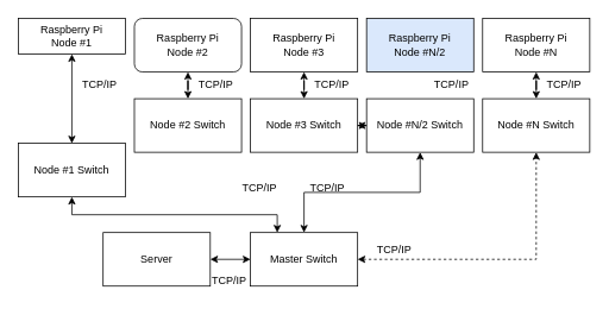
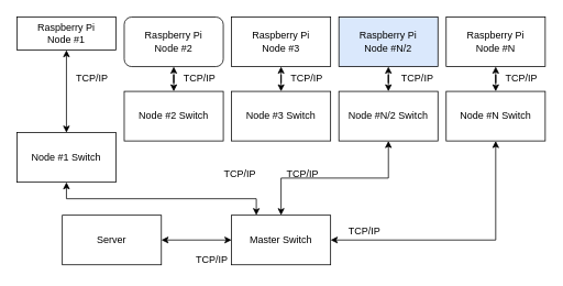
  <mxCell id="0" />
  <mxCell id="1" parent="0" />
  <mxCell id="2" value="&lt;div&gt;Raspberry Pi&lt;/div&gt;&lt;div&gt;Node #1&lt;br&gt;&lt;/div&gt;" style="rounded=0;whiteSpace=wrap;html=1;" vertex="1" parent="1"><mxGeometry x="20" y="20" width="120" height="40" as="geometry" /></mxCell>
  <mxCell id="3" value="&lt;div&gt;Raspberry Pi&lt;/div&gt;&lt;div&gt;Node #N&lt;br&gt;&lt;/div&gt;" style="rounded=0;whiteSpace=wrap;html=1;" vertex="1" parent="1"><mxGeometry x="540" y="20" width="120" height="60" as="geometry" /></mxCell>
  <mxCell id="4" value="&lt;div&gt;Raspberry Pi&lt;/div&gt;&lt;div&gt;Node #N/2&lt;/div&gt;" style="rounded=0;whiteSpace=wrap;html=1;fillColor=#dae8fc;" vertex="1" parent="1"><mxGeometry x="410" y="20" width="120" height="60" as="geometry" /></mxCell>
  <mxCell id="5" value="&lt;div&gt;Raspberry Pi&lt;/div&gt;&lt;div&gt;Node #3&lt;/div&gt;" style="rounded=0;whiteSpace=wrap;html=1;" vertex="1" parent="1"><mxGeometry x="280" y="20" width="120" height="60" as="geometry" /></mxCell>
  <mxCell id="6" style="edgeStyle=orthogonalEdgeStyle;rounded=0;orthogonalLoop=1;jettySize=auto;html=1;entryX=0.5;entryY=0;entryDx=0;entryDy=0;jumpStyle=none;startArrow=classic;startFill=1;" edge="1" parent="1" source="7" target="15"><mxGeometry relative="1" as="geometry" /></mxCell>
  <mxCell id="7" value="&lt;div&gt;Raspberry Pi&lt;/div&gt;&lt;div&gt;Node #2&lt;/div&gt;" style="whiteSpace=wrap;html=1;rounded=1;" vertex="1" parent="1"><mxGeometry x="150" y="20" width="120" height="60" as="geometry" /></mxCell>
  <mxCell id="8" value="Node #1 Switch" style="rounded=0;whiteSpace=wrap;html=1;" vertex="1" parent="1"><mxGeometry x="20" y="160" width="120" height="60" as="geometry" /></mxCell>
  <mxCell id="9" style="edgeStyle=orthogonalEdgeStyle;rounded=0;jumpStyle=none;orthogonalLoop=1;jettySize=auto;html=1;entryX=0.5;entryY=1;entryDx=0;entryDy=0;startArrow=classic;startFill=1;" edge="1" parent="1" source="10" target="3"><mxGeometry relative="1" as="geometry" /></mxCell>
  <mxCell id="10" value="Node #N Switch" style="rounded=0;whiteSpace=wrap;html=1;" vertex="1" parent="1"><mxGeometry x="540" y="110" width="120" height="60" as="geometry" /></mxCell>
- <mxCell id="11" style="edgeStyle=orthogonalEdgeStyle;rounded=0;jumpStyle=none;orthogonalLoop=1;jettySize=auto;html=1;startArrow=classic;startFill=1;" edge="1" parent="1" source="12" target="14"><mxGeometry relative="1" as="geometry" /></mxCell>
+ <mxCell id="11" style="edgeStyle=orthogonalEdgeStyle;rounded=0;jumpStyle=none;orthogonalLoop=1;jettySize=auto;html=1;entryX=0.5;entryY=1;entryDx=0;entryDy=0;startArrow=classic;startFill=1;" edge="1" parent="1" source="12" target="4"><mxGeometry relative="1" as="geometry" /></mxCell>
  <mxCell id="12" value="Node #N/2 Switch" style="rounded=0;whiteSpace=wrap;html=1;" vertex="1" parent="1"><mxGeometry x="410" y="110" width="120" height="60" as="geometry" /></mxCell>
  <mxCell id="13" style="edgeStyle=orthogonalEdgeStyle;rounded=0;jumpStyle=none;orthogonalLoop=1;jettySize=auto;html=1;entryX=0.5;entryY=1;entryDx=0;entryDy=0;startArrow=classic;startFill=1;" edge="1" parent="1" source="14" target="5"><mxGeometry relative="1" as="geometry" /></mxCell>
  <mxCell id="14" value="Node #3 Switch" style="rounded=0;whiteSpace=wrap;html=1;" vertex="1" parent="1"><mxGeometry x="280" y="110" width="120" height="60" as="geometry" /></mxCell>
  <mxCell id="15" value="Node #2 Switch" style="rounded=0;whiteSpace=wrap;html=1;" vertex="1" parent="1"><mxGeometry x="150" y="110" width="120" height="60" as="geometry" /></mxCell>
  <mxCell id="16" style="edgeStyle=orthogonalEdgeStyle;rounded=0;jumpStyle=none;orthogonalLoop=1;jettySize=auto;html=1;exitX=0.25;exitY=0;exitDx=0;exitDy=0;entryX=0.5;entryY=1;entryDx=0;entryDy=0;startArrow=classic;startFill=1;" edge="1" parent="1" source="20" target="8"><mxGeometry relative="1" as="geometry" /></mxCell>
  <mxCell id="17" style="edgeStyle=orthogonalEdgeStyle;rounded=0;jumpStyle=none;orthogonalLoop=1;jettySize=auto;html=1;exitX=0.5;exitY=0;exitDx=0;exitDy=0;entryX=0.5;entryY=1;entryDx=0;entryDy=0;startArrow=classic;startFill=1;" edge="1" parent="1" source="20" target="12"><mxGeometry relative="1" as="geometry" /></mxCell>
- <mxCell id="18" style="edgeStyle=orthogonalEdgeStyle;rounded=0;jumpStyle=none;orthogonalLoop=1;jettySize=auto;html=1;exitX=1;exitY=0.5;exitDx=0;exitDy=0;startArrow=classic;startFill=1;entryX=0.5;entryY=1;entryDx=0;entryDy=0;dashed=1;" edge="1" parent="1" source="20" target="10"><mxGeometry relative="1" as="geometry"><Array as="points"><mxPoint x="600" y="290" /></Array></mxGeometry></mxCell>
+ <mxCell id="18" style="edgeStyle=orthogonalEdgeStyle;rounded=0;jumpStyle=none;orthogonalLoop=1;jettySize=auto;html=1;exitX=1;exitY=0.5;exitDx=0;exitDy=0;startArrow=classic;startFill=1;entryX=0.5;entryY=1;entryDx=0;entryDy=0;" edge="1" parent="1" source="20" target="10"><mxGeometry relative="1" as="geometry"><Array as="points"><mxPoint x="600" y="290" /></Array></mxGeometry></mxCell>
  <mxCell id="19" style="edgeStyle=orthogonalEdgeStyle;rounded=0;jumpStyle=none;orthogonalLoop=1;jettySize=auto;html=1;exitX=0;exitY=0.5;exitDx=0;exitDy=0;entryX=1;entryY=0.5;entryDx=0;entryDy=0;startArrow=classic;startFill=1;" edge="1" parent="1" source="20" target="21"><mxGeometry relative="1" as="geometry" /></mxCell>
  <mxCell id="20" value="Master Switch" style="rounded=0;whiteSpace=wrap;html=1;" vertex="1" parent="1"><mxGeometry x="280" y="260" width="120" height="60" as="geometry" /></mxCell>
- <mxCell id="21" value="Server" style="rounded=0;whiteSpace=wrap;html=1;" vertex="1" parent="1"><mxGeometry x="115" y="260" width="120" height="60" as="geometry" /></mxCell>
+ <mxCell id="21" value="Server" style="rounded=0;whiteSpace=wrap;html=1;" vertex="1" parent="1"><mxGeometry x="75" y="260" width="120" height="60" as="geometry" /></mxCell>
  <mxCell id="22" value="" style="endArrow=classic;startArrow=classic;html=1;entryX=0.5;entryY=1;entryDx=0;entryDy=0;exitX=0.5;exitY=0;exitDx=0;exitDy=0;" edge="1" parent="1" source="8" target="2"><mxGeometry width="50" height="50" relative="1" as="geometry"><mxPoint x="20" y="410" as="sourcePoint" /><mxPoint x="70" y="360" as="targetPoint" /></mxGeometry></mxCell>
  <mxCell id="23" value="TCP/IP" style="text;html=1;resizable=0;points=[];autosize=1;align=left;verticalAlign=top;spacingTop=-4;" vertex="1" parent="1"><mxGeometry x="90" y="85" width="50" height="20" as="geometry" /></mxCell>
  <mxCell id="24" value="TCP/IP" style="text;html=1;resizable=0;points=[];autosize=1;align=left;verticalAlign=top;spacingTop=-4;" vertex="1" parent="1"><mxGeometry x="610" y="85" width="50" height="20" as="geometry" /></mxCell>
  <mxCell id="25" value="TCP/IP" style="text;html=1;resizable=0;points=[];autosize=1;align=left;verticalAlign=top;spacingTop=-4;" vertex="1" parent="1"><mxGeometry x="484" y="85" width="50" height="20" as="geometry" /></mxCell>
  <mxCell id="26" value="TCP/IP" style="text;html=1;resizable=0;points=[];autosize=1;align=left;verticalAlign=top;spacingTop=-4;" vertex="1" parent="1"><mxGeometry x="350" y="85" width="50" height="20" as="geometry" /></mxCell>
  <mxCell id="27" value="TCP/IP" style="text;html=1;resizable=0;points=[];autosize=1;align=left;verticalAlign=top;spacingTop=-4;" vertex="1" parent="1"><mxGeometry x="220" y="85" width="50" height="20" as="geometry" /></mxCell>
  <mxCell id="28" value="TCP/IP" style="text;html=1;resizable=0;points=[];autosize=1;align=left;verticalAlign=top;spacingTop=-4;" vertex="1" parent="1"><mxGeometry x="235" y="304" width="50" height="20" as="geometry" /></mxCell>
  <mxCell id="29" value="TCP/IP" style="text;html=1;resizable=0;points=[];autosize=1;align=left;verticalAlign=top;spacingTop=-4;" vertex="1" parent="1"><mxGeometry x="420" y="270" width="50" height="20" as="geometry" /></mxCell>
  <mxCell id="30" value="TCP/IP" style="text;html=1;resizable=0;points=[];autosize=1;align=left;verticalAlign=top;spacingTop=-4;" vertex="1" parent="1"><mxGeometry x="345" y="200" width="50" height="20" as="geometry" /></mxCell>
  <mxCell id="31" value="TCP/IP" style="text;html=1;resizable=0;points=[];autosize=1;align=left;verticalAlign=top;spacingTop=-4;" vertex="1" parent="1"><mxGeometry x="269" y="200" width="50" height="20" as="geometry" /></mxCell>
